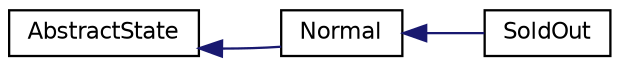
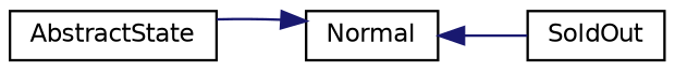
  digraph {
    rankdir=LR
    node [color=black fillcolor=white fontname=Helvetica fontsize=10 shape=record style=filled]
    edge [color=midnightblue dir=back fontname=Helvetica fontsize=10 labelfontname=Helvetica labelfontsize=10 style=solid]
    n1 [height=0.2 label=AbstractState width=0.4]
    n2 [height=0.2 label=Normal width=0.4]
    n3 [height=0.2 label=SoldOut width=0.4]
-   n1 -> n2
+   n2 -> n1
    n2 -> n3
  }
